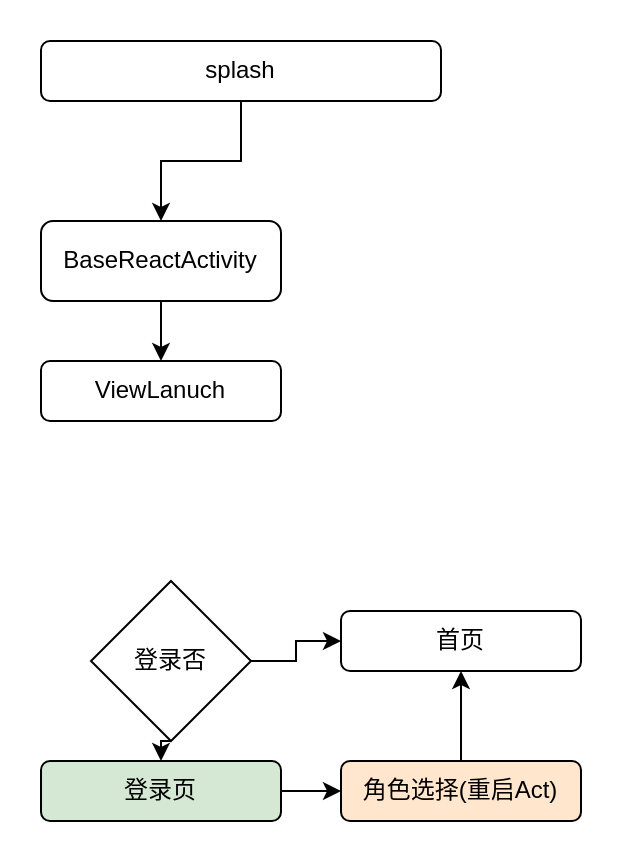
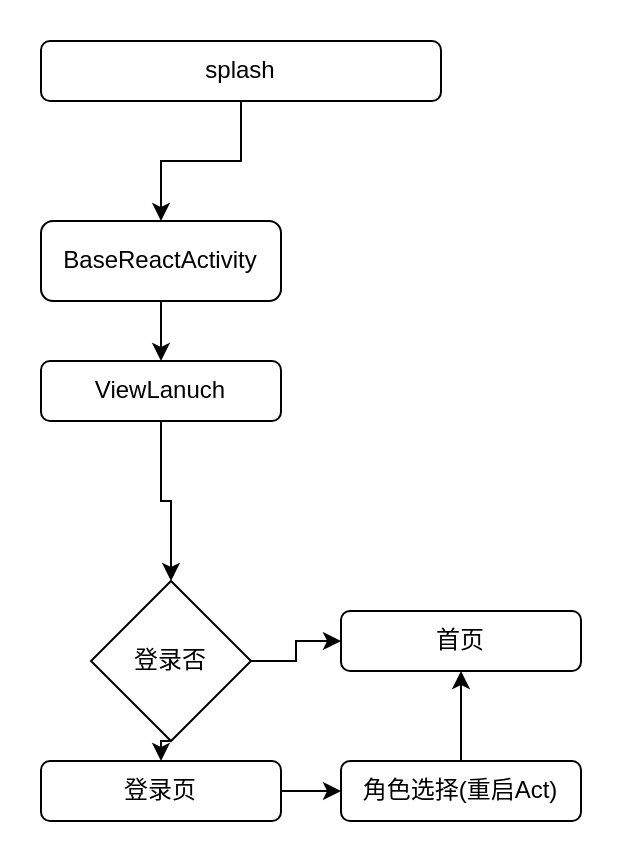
  <mxCell id="0" />
  <mxCell id="1" parent="0" />
  <mxCell id="2" value="" style="edgeStyle=orthogonalEdgeStyle;rounded=0;orthogonalLoop=1;jettySize=auto;html=1;" edge="1" parent="1" source="3" target="5"><mxGeometry relative="1" as="geometry" /></mxCell>
  <mxCell id="3" value="splash" style="rounded=1;whiteSpace=wrap;html=1;fontSize=12;glass=0;strokeWidth=1;shadow=0;" parent="1" vertex="1"><mxGeometry x="20" y="20" width="200" height="30" as="geometry" /></mxCell>
  <mxCell id="4" style="edgeStyle=orthogonalEdgeStyle;rounded=0;orthogonalLoop=1;jettySize=auto;html=1;exitX=0.5;exitY=1;exitDx=0;exitDy=0;entryX=0.5;entryY=0;entryDx=0;entryDy=0;" edge="1" parent="1" source="5" target="7"><mxGeometry relative="1" as="geometry" /></mxCell>
  <mxCell id="5" value="BaseReactActivity" style="rounded=1;whiteSpace=wrap;html=1;fontSize=12;glass=0;strokeWidth=1;shadow=0;" vertex="1" parent="1"><mxGeometry x="20" y="110" width="120" height="40" as="geometry" /></mxCell>
+ <mxCell id="6" value="" style="edgeStyle=orthogonalEdgeStyle;rounded=0;orthogonalLoop=1;jettySize=auto;html=1;" edge="1" parent="1" source="7" target="10"><mxGeometry relative="1" as="geometry" /></mxCell>
  <mxCell id="7" value="ViewLanuch" style="rounded=1;whiteSpace=wrap;html=1;fontSize=12;glass=0;strokeWidth=1;shadow=0;" vertex="1" parent="1"><mxGeometry x="20" y="180" width="120" height="30" as="geometry" /></mxCell>
  <mxCell id="8" style="edgeStyle=orthogonalEdgeStyle;rounded=0;orthogonalLoop=1;jettySize=auto;html=1;exitX=0.5;exitY=1;exitDx=0;exitDy=0;entryX=0.5;entryY=0;entryDx=0;entryDy=0;" edge="1" parent="1" source="10" target="12"><mxGeometry relative="1" as="geometry" /></mxCell>
  <mxCell id="9" value="" style="edgeStyle=orthogonalEdgeStyle;rounded=0;orthogonalLoop=1;jettySize=auto;html=1;" edge="1" parent="1" source="10" target="13"><mxGeometry relative="1" as="geometry" /></mxCell>
  <mxCell id="10" value="登录否" style="rhombus;whiteSpace=wrap;html=1;" vertex="1" parent="1"><mxGeometry x="45" y="290" width="80" height="80" as="geometry" /></mxCell>
  <mxCell id="11" value="" style="edgeStyle=orthogonalEdgeStyle;rounded=0;orthogonalLoop=1;jettySize=auto;html=1;" edge="1" parent="1" source="12" target="15"><mxGeometry relative="1" as="geometry" /></mxCell>
- <mxCell id="12" value="登录页" style="rounded=1;whiteSpace=wrap;html=1;fontSize=12;glass=0;strokeWidth=1;shadow=0;fillColor=#d5e8d4;" vertex="1" parent="1"><mxGeometry x="20" y="380" width="120" height="30" as="geometry" /></mxCell>
+ <mxCell id="12" value="登录页" style="rounded=1;whiteSpace=wrap;html=1;fontSize=12;glass=0;strokeWidth=1;shadow=0;" vertex="1" parent="1"><mxGeometry x="20" y="380" width="120" height="30" as="geometry" /></mxCell>
  <mxCell id="13" value="首页" style="rounded=1;whiteSpace=wrap;html=1;fontSize=12;glass=0;strokeWidth=1;shadow=0;" vertex="1" parent="1"><mxGeometry x="170" y="305" width="120" height="30" as="geometry" /></mxCell>
  <mxCell id="14" value="" style="edgeStyle=orthogonalEdgeStyle;rounded=0;orthogonalLoop=1;jettySize=auto;html=1;" edge="1" parent="1" source="15" target="13"><mxGeometry relative="1" as="geometry" /></mxCell>
- <mxCell id="15" value="角色选择(重启Act)" style="rounded=1;whiteSpace=wrap;html=1;fontSize=12;glass=0;strokeWidth=1;shadow=0;fillColor=#ffe6cc;" vertex="1" parent="1"><mxGeometry x="170" y="380" width="120" height="30" as="geometry" /></mxCell>
+ <mxCell id="15" value="角色选择(重启Act)" style="rounded=1;whiteSpace=wrap;html=1;fontSize=12;glass=0;strokeWidth=1;shadow=0;" vertex="1" parent="1"><mxGeometry x="170" y="380" width="120" height="30" as="geometry" /></mxCell>
